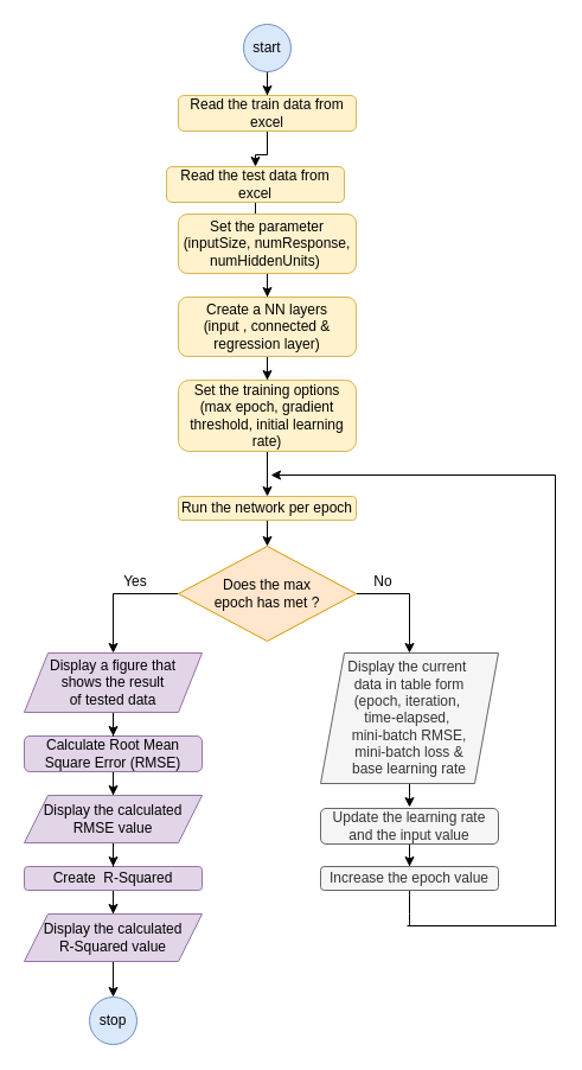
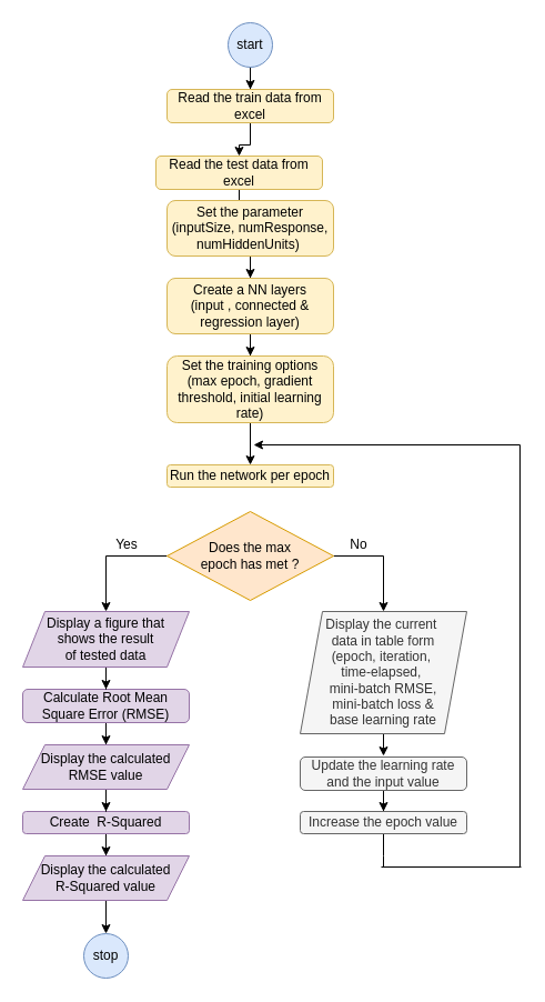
  <mxCell id="0" />
  <mxCell id="1" parent="0" />
  <mxCell id="2" style="edgeStyle=orthogonalEdgeStyle;rounded=0;orthogonalLoop=1;jettySize=auto;html=1;" edge="1" parent="1" source="3" target="6"><mxGeometry relative="1" as="geometry" /></mxCell>
  <mxCell id="3" value="start" style="ellipse;whiteSpace=wrap;html=1;aspect=fixed;fillColor=#dae8fc;strokeColor=#6c8ebf;" vertex="1" parent="1"><mxGeometry x="205" y="20" width="40" height="40" as="geometry" /></mxCell>
  <mxCell id="4" value="stop" style="ellipse;whiteSpace=wrap;html=1;aspect=fixed;fillColor=#dae8fc;strokeColor=#6c8ebf;" vertex="1" parent="1"><mxGeometry x="75" y="840" width="40" height="40" as="geometry" /></mxCell>
  <mxCell id="5" style="edgeStyle=orthogonalEdgeStyle;rounded=0;orthogonalLoop=1;jettySize=auto;html=1;entryX=0.5;entryY=0;entryDx=0;entryDy=0;" edge="1" parent="1" source="6" target="8"><mxGeometry relative="1" as="geometry" /></mxCell>
  <mxCell id="6" value="Read the train data from excel" style="rounded=1;whiteSpace=wrap;html=1;fontSize=12;glass=0;strokeWidth=1;shadow=0;fillColor=#fff2cc;strokeColor=#d6b656;" vertex="1" parent="1"><mxGeometry x="150" y="80" width="150" height="30" as="geometry" /></mxCell>
  <mxCell id="7" style="edgeStyle=orthogonalEdgeStyle;rounded=0;orthogonalLoop=1;jettySize=auto;html=1;entryX=0.5;entryY=0;entryDx=0;entryDy=0;" edge="1" parent="1" source="8" target="10"><mxGeometry relative="1" as="geometry" /></mxCell>
  <mxCell id="8" value="Read the test data from excel" style="rounded=1;whiteSpace=wrap;html=1;fontSize=12;glass=0;strokeWidth=1;shadow=0;fillColor=#fff2cc;strokeColor=#d6b656;" vertex="1" parent="1"><mxGeometry x="140" y="140" width="150" height="30" as="geometry" /></mxCell>
  <mxCell id="9" style="edgeStyle=orthogonalEdgeStyle;rounded=0;orthogonalLoop=1;jettySize=auto;html=1;entryX=0.5;entryY=0;entryDx=0;entryDy=0;" edge="1" parent="1" source="10" target="12"><mxGeometry relative="1" as="geometry" /></mxCell>
  <mxCell id="10" value="Set the parameter&lt;br&gt;(inputSize, numResponse, numHiddenUnits)&amp;nbsp;" style="rounded=1;whiteSpace=wrap;html=1;fontSize=12;glass=0;strokeWidth=1;shadow=0;fillColor=#fff2cc;strokeColor=#d6b656;" vertex="1" parent="1"><mxGeometry x="150" y="180" width="150" height="50" as="geometry" /></mxCell>
  <mxCell id="11" style="edgeStyle=orthogonalEdgeStyle;rounded=0;orthogonalLoop=1;jettySize=auto;html=1;entryX=0.5;entryY=0;entryDx=0;entryDy=0;" edge="1" parent="1" source="12" target="14"><mxGeometry relative="1" as="geometry" /></mxCell>
  <mxCell id="12" value="Create a NN layers&lt;br&gt;(input , connected &amp;amp; regression layer)" style="rounded=1;whiteSpace=wrap;html=1;fontSize=12;glass=0;strokeWidth=1;shadow=0;fillColor=#fff2cc;strokeColor=#d6b656;" vertex="1" parent="1"><mxGeometry x="150" y="250" width="150" height="50" as="geometry" /></mxCell>
  <mxCell id="13" style="edgeStyle=orthogonalEdgeStyle;rounded=0;orthogonalLoop=1;jettySize=auto;html=1;entryX=0.5;entryY=0;entryDx=0;entryDy=0;" edge="1" parent="1" source="14" target="16"><mxGeometry relative="1" as="geometry" /></mxCell>
  <mxCell id="14" value="Set the training options&lt;br&gt;(max epoch, gradient threshold, initial learning rate)" style="rounded=1;whiteSpace=wrap;html=1;fontSize=12;glass=0;strokeWidth=1;shadow=0;fillColor=#fff2cc;strokeColor=#d6b656;" vertex="1" parent="1"><mxGeometry x="150" y="320" width="150" height="60" as="geometry" /></mxCell>
- <mxCell id="15" style="edgeStyle=orthogonalEdgeStyle;rounded=0;orthogonalLoop=1;jettySize=auto;html=1;entryX=0.5;entryY=0;entryDx=0;entryDy=0;" edge="1" parent="1" source="16" target="23"><mxGeometry relative="1" as="geometry" /></mxCell>
  <mxCell id="16" value="Run the network per epoch" style="rounded=1;whiteSpace=wrap;html=1;fontSize=12;glass=0;strokeWidth=1;shadow=0;fillColor=#fff2cc;strokeColor=#d6b656;" vertex="1" parent="1"><mxGeometry x="150" y="418" width="150" height="20" as="geometry" /></mxCell>
  <mxCell id="17" style="edgeStyle=orthogonalEdgeStyle;rounded=0;orthogonalLoop=1;jettySize=auto;html=1;entryX=0.5;entryY=0;entryDx=0;entryDy=0;" edge="1" parent="1" source="18" target="31"><mxGeometry relative="1" as="geometry" /></mxCell>
  <mxCell id="18" value="Calculate Root Mean Square Error (RMSE)" style="rounded=1;whiteSpace=wrap;html=1;fontSize=12;glass=0;strokeWidth=1;shadow=0;fillColor=#e1d5e7;strokeColor=#9673a6;" vertex="1" parent="1"><mxGeometry x="20" y="620" width="150" height="30" as="geometry" /></mxCell>
  <mxCell id="19" style="edgeStyle=orthogonalEdgeStyle;rounded=0;orthogonalLoop=1;jettySize=auto;html=1;entryX=0.5;entryY=0;entryDx=0;entryDy=0;" edge="1" parent="1" source="20" target="33"><mxGeometry relative="1" as="geometry" /></mxCell>
  <mxCell id="20" value="Create&amp;nbsp; R-Squared" style="rounded=1;whiteSpace=wrap;html=1;fontSize=12;glass=0;strokeWidth=1;shadow=0;fillColor=#e1d5e7;strokeColor=#9673a6;" vertex="1" parent="1"><mxGeometry x="20" y="730" width="150" height="20" as="geometry" /></mxCell>
  <mxCell id="21" style="edgeStyle=orthogonalEdgeStyle;rounded=0;orthogonalLoop=1;jettySize=auto;html=1;entryX=0.5;entryY=0;entryDx=0;entryDy=0;" edge="1" parent="1" source="23" target="25"><mxGeometry relative="1" as="geometry"><Array as="points"><mxPoint x="95" y="500" /></Array></mxGeometry></mxCell>
  <mxCell id="22" style="edgeStyle=orthogonalEdgeStyle;rounded=0;orthogonalLoop=1;jettySize=auto;html=1;entryX=0.5;entryY=0;entryDx=0;entryDy=0;" edge="1" parent="1" source="23" target="35"><mxGeometry relative="1" as="geometry"><Array as="points"><mxPoint x="345" y="500" /></Array></mxGeometry></mxCell>
  <mxCell id="23" value="Does the max &lt;br&gt;epoch has met ?" style="rhombus;whiteSpace=wrap;html=1;fillColor=#ffe6cc;strokeColor=#d79b00;" vertex="1" parent="1"><mxGeometry x="150" y="460" width="150" height="80" as="geometry" /></mxCell>
  <mxCell id="24" style="edgeStyle=orthogonalEdgeStyle;rounded=0;orthogonalLoop=1;jettySize=auto;html=1;entryX=0.5;entryY=0;entryDx=0;entryDy=0;" edge="1" parent="1" source="25" target="18"><mxGeometry relative="1" as="geometry" /></mxCell>
  <mxCell id="25" value="Display a figure that&lt;br&gt;shows the result&lt;br&gt;of tested data" style="shape=parallelogram;perimeter=parallelogramPerimeter;whiteSpace=wrap;html=1;fixedSize=1;fillColor=#e1d5e7;strokeColor=#9673a6;" vertex="1" parent="1"><mxGeometry x="20" y="550" width="150" height="50" as="geometry" /></mxCell>
  <mxCell id="26" style="edgeStyle=orthogonalEdgeStyle;rounded=0;orthogonalLoop=1;jettySize=auto;html=1;entryX=0.5;entryY=0;entryDx=0;entryDy=0;" edge="1" parent="1" source="27" target="29"><mxGeometry relative="1" as="geometry" /></mxCell>
  <mxCell id="27" value="Update the learning rate and the input value" style="rounded=1;whiteSpace=wrap;html=1;fontSize=12;glass=0;strokeWidth=1;shadow=0;fillColor=#f5f5f5;fontColor=#333333;strokeColor=#666666;" vertex="1" parent="1"><mxGeometry x="270" y="681" width="150" height="30" as="geometry" /></mxCell>
  <mxCell id="28" style="edgeStyle=orthogonalEdgeStyle;rounded=0;orthogonalLoop=1;jettySize=auto;html=1;endArrow=none;endFill=0;" edge="1" parent="1" source="29"><mxGeometry relative="1" as="geometry"><mxPoint x="345" y="780" as="targetPoint" /></mxGeometry></mxCell>
  <mxCell id="29" value="Increase the epoch value" style="rounded=1;whiteSpace=wrap;html=1;fontSize=12;glass=0;strokeWidth=1;shadow=0;fillColor=#f5f5f5;fontColor=#333333;strokeColor=#666666;" vertex="1" parent="1"><mxGeometry x="270" y="730" width="150" height="20" as="geometry" /></mxCell>
  <mxCell id="30" style="edgeStyle=orthogonalEdgeStyle;rounded=0;orthogonalLoop=1;jettySize=auto;html=1;entryX=0.5;entryY=0;entryDx=0;entryDy=0;" edge="1" parent="1" source="31" target="20"><mxGeometry relative="1" as="geometry" /></mxCell>
  <mxCell id="31" value="Display the calculated RMSE value" style="shape=parallelogram;perimeter=parallelogramPerimeter;whiteSpace=wrap;html=1;fixedSize=1;fillColor=#e1d5e7;strokeColor=#9673a6;" vertex="1" parent="1"><mxGeometry x="20" y="670" width="150" height="40" as="geometry" /></mxCell>
  <mxCell id="32" style="edgeStyle=orthogonalEdgeStyle;rounded=0;orthogonalLoop=1;jettySize=auto;html=1;entryX=0.5;entryY=0;entryDx=0;entryDy=0;" edge="1" parent="1" source="33" target="4"><mxGeometry relative="1" as="geometry" /></mxCell>
  <mxCell id="33" value="Display the calculated&lt;br&gt;R-Squared value" style="shape=parallelogram;perimeter=parallelogramPerimeter;whiteSpace=wrap;html=1;fixedSize=1;fillColor=#e1d5e7;strokeColor=#9673a6;" vertex="1" parent="1"><mxGeometry x="20" y="770" width="150" height="40" as="geometry" /></mxCell>
  <mxCell id="34" style="edgeStyle=orthogonalEdgeStyle;rounded=0;orthogonalLoop=1;jettySize=auto;html=1;" edge="1" parent="1" source="35"><mxGeometry relative="1" as="geometry"><mxPoint x="345" y="680" as="targetPoint" /></mxGeometry></mxCell>
  <mxCell id="35" value="Display the current&amp;nbsp; &lt;br&gt;data in table form&lt;br&gt;(epoch, iteration,&amp;nbsp;&lt;br&gt;time-elapsed,&amp;nbsp;&lt;br&gt;mini-batch RMSE,&lt;br&gt;mini-batch loss &amp;amp;&lt;br&gt;base learning rate" style="shape=parallelogram;perimeter=parallelogramPerimeter;whiteSpace=wrap;html=1;fixedSize=1;fillColor=#f5f5f5;fontColor=#333333;strokeColor=#666666;" vertex="1" parent="1"><mxGeometry x="270" y="550" width="150" height="110" as="geometry" /></mxCell>
  <mxCell id="36" value="" style="endArrow=none;html=1;rounded=0;" edge="1" parent="1"><mxGeometry width="50" height="50" relative="1" as="geometry"><mxPoint x="343" y="780" as="sourcePoint" /><mxPoint x="469" y="780" as="targetPoint" /></mxGeometry></mxCell>
  <mxCell id="37" value="" style="endArrow=none;html=1;rounded=0;" edge="1" parent="1"><mxGeometry width="50" height="50" relative="1" as="geometry"><mxPoint x="468" y="780" as="sourcePoint" /><mxPoint x="468" y="400" as="targetPoint" /></mxGeometry></mxCell>
  <mxCell id="38" value="" style="endArrow=classic;html=1;rounded=0;" edge="1" parent="1"><mxGeometry width="50" height="50" relative="1" as="geometry"><mxPoint x="468" y="400" as="sourcePoint" /><mxPoint x="228" y="400" as="targetPoint" /></mxGeometry></mxCell>
  <mxCell id="39" value="No" style="text;html=1;strokeColor=none;fillColor=none;align=center;verticalAlign=middle;whiteSpace=wrap;rounded=0;" vertex="1" parent="1"><mxGeometry x="293" y="475" width="60" height="30" as="geometry" /></mxCell>
  <mxCell id="40" value="Yes" style="text;html=1;strokeColor=none;fillColor=none;align=center;verticalAlign=middle;whiteSpace=wrap;rounded=0;" vertex="1" parent="1"><mxGeometry x="84" y="475" width="60" height="30" as="geometry" /></mxCell>
